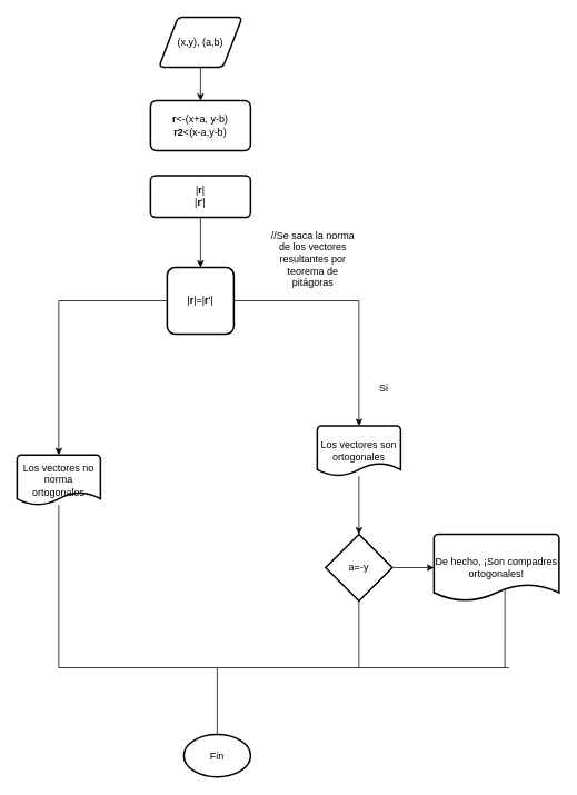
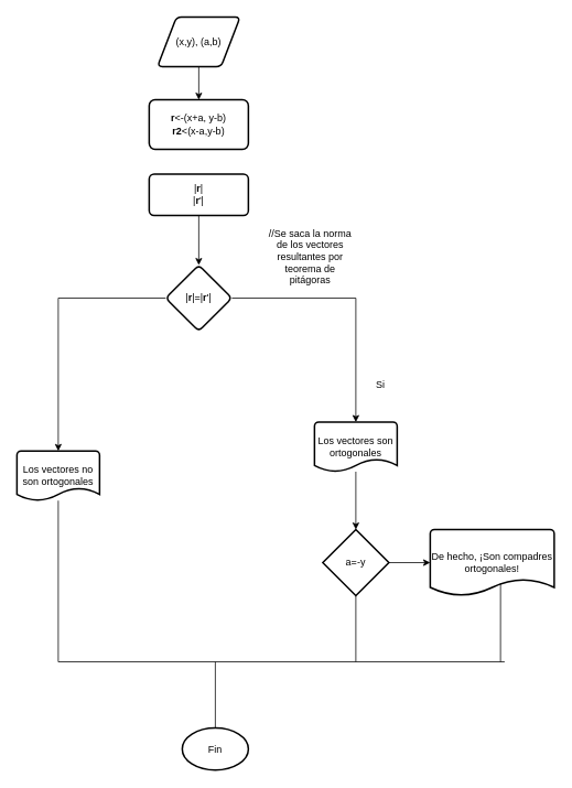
  <mxCell id="0" />
  <mxCell id="1" parent="0" />
  <mxCell id="2" value="" style="edgeStyle=orthogonalEdgeStyle;rounded=0;orthogonalLoop=1;jettySize=auto;html=1;" edge="1" parent="1" source="3" target="4"><mxGeometry relative="1" as="geometry"><mxPoint x="240" y="110" as="targetPoint" /></mxGeometry></mxCell>
  <mxCell id="3" value="(x,y), (a,b)" style="shape=parallelogram;html=1;strokeWidth=2;perimeter=parallelogramPerimeter;whiteSpace=wrap;rounded=1;arcSize=12;size=0.23;" vertex="1" parent="1"><mxGeometry x="190" y="20" width="100" height="60" as="geometry" /></mxCell>
  <mxCell id="4" value="&lt;b&gt;r&lt;/b&gt;&lt;span style=&quot;text-align: left;&quot;&gt;&amp;lt;-(x+a, y-b)&lt;/span&gt;&lt;b&gt;&lt;br&gt;&lt;/b&gt;&lt;b&gt;r2&lt;/b&gt;&lt;span style=&quot;text-align: left;&quot;&gt;&amp;lt;(x-a,y-b)&lt;/span&gt;&lt;b&gt;&lt;br&gt;&lt;/b&gt;" style="whiteSpace=wrap;html=1;strokeWidth=2;rounded=1;arcSize=12;" vertex="1" parent="1"><mxGeometry x="180" y="120" width="120" height="60" as="geometry" /></mxCell>
  <mxCell id="5" value="|&lt;b&gt;r&lt;/b&gt;|&lt;br&gt;|&lt;b&gt;r&lt;/b&gt;'|" style="whiteSpace=wrap;html=1;strokeWidth=2;rounded=1;arcSize=12;" vertex="1" parent="1"><mxGeometry x="180" y="210" width="120" height="50" as="geometry" /></mxCell>
  <mxCell id="6" value="" style="edgeStyle=orthogonalEdgeStyle;rounded=0;orthogonalLoop=1;jettySize=auto;html=1;fontColor=#000000;exitX=0.5;exitY=1;exitDx=0;exitDy=0;" edge="1" parent="1" source="5" target="9"><mxGeometry relative="1" as="geometry"><mxPoint x="240" y="500" as="sourcePoint" /></mxGeometry></mxCell>
  <mxCell id="7" style="edgeStyle=orthogonalEdgeStyle;rounded=0;orthogonalLoop=1;jettySize=auto;html=1;fontColor=#000000;" edge="1" parent="1" source="9" target="10"><mxGeometry relative="1" as="geometry"><mxPoint x="70" y="730" as="targetPoint" /></mxGeometry></mxCell>
  <mxCell id="8" style="edgeStyle=orthogonalEdgeStyle;rounded=0;orthogonalLoop=1;jettySize=auto;html=1;entryX=0.5;entryY=0;entryDx=0;entryDy=0;entryPerimeter=0;fontColor=#000000;" edge="1" parent="1" source="9" target="12"><mxGeometry relative="1" as="geometry" /></mxCell>
- <mxCell id="9" value="|&lt;b&gt;r&lt;/b&gt;|=|&lt;b&gt;r&lt;/b&gt;'|" style="whiteSpace=wrap;html=1;strokeWidth=2;arcSize=12;rounded=1;" vertex="1" parent="1"><mxGeometry x="200" y="320" width="80" height="80" as="geometry" /></mxCell>
- <mxCell id="10" value="Los vectores no norma ortogonales" style="strokeWidth=2;html=1;shape=mxgraph.flowchart.document2;whiteSpace=wrap;size=0.25;fontColor=#000000;" vertex="1" parent="1"><mxGeometry x="20" y="545" width="100" height="60" as="geometry" /></mxCell>
+ <mxCell id="9" value="|&lt;b&gt;r&lt;/b&gt;|=|&lt;b&gt;r&lt;/b&gt;'|" style="rhombus;whiteSpace=wrap;html=1;strokeWidth=2;rounded=1;arcSize=12;" vertex="1" parent="1"><mxGeometry x="200" y="320" width="80" height="80" as="geometry" /></mxCell>
+ <mxCell id="10" value="Los vectores no son ortogonales" style="strokeWidth=2;html=1;shape=mxgraph.flowchart.document2;whiteSpace=wrap;size=0.25;fontColor=#000000;" vertex="1" parent="1"><mxGeometry x="20" y="545" width="100" height="60" as="geometry" /></mxCell>
  <mxCell id="11" value="" style="edgeStyle=orthogonalEdgeStyle;rounded=0;orthogonalLoop=1;jettySize=auto;html=1;fontColor=#000000;" edge="1" parent="1" source="12" target="15"><mxGeometry relative="1" as="geometry" /></mxCell>
  <mxCell id="12" value="Los vectores son ortogonales" style="strokeWidth=2;html=1;shape=mxgraph.flowchart.document2;whiteSpace=wrap;size=0.25;fontColor=#000000;" vertex="1" parent="1"><mxGeometry x="380" y="510" width="100" height="60" as="geometry" /></mxCell>
  <mxCell id="13" value="Si" style="text;html=1;strokeColor=none;fillColor=none;align=center;verticalAlign=middle;whiteSpace=wrap;rounded=0;fontColor=#000000;" vertex="1" parent="1"><mxGeometry x="430" y="450" width="60" height="30" as="geometry" /></mxCell>
  <mxCell id="14" style="edgeStyle=orthogonalEdgeStyle;rounded=0;orthogonalLoop=1;jettySize=auto;html=1;entryX=0;entryY=0.5;entryDx=0;entryDy=0;entryPerimeter=0;fontColor=#000000;" edge="1" parent="1" source="15" target="17"><mxGeometry relative="1" as="geometry" /></mxCell>
  <mxCell id="15" value="a=-y" style="rhombus;whiteSpace=wrap;html=1;fontColor=#000000;strokeWidth=2;" vertex="1" parent="1"><mxGeometry x="390" y="640" width="80" height="80" as="geometry" /></mxCell>
  <mxCell id="16" value="" style="endArrow=none;html=1;rounded=0;fontColor=#000000;entryX=0.5;entryY=1;entryDx=0;entryDy=0;" edge="1" parent="1" target="15"><mxGeometry width="50" height="50" relative="1" as="geometry"><mxPoint x="430" y="800" as="sourcePoint" /><mxPoint x="520" y="950" as="targetPoint" /></mxGeometry></mxCell>
  <mxCell id="17" value="De hecho, ¡Son compadres ortogonales!" style="strokeWidth=2;html=1;shape=mxgraph.flowchart.document2;whiteSpace=wrap;size=0.25;fontColor=#000000;" vertex="1" parent="1"><mxGeometry x="520" y="640" width="150" height="80" as="geometry" /></mxCell>
  <mxCell id="18" value="" style="endArrow=none;html=1;rounded=0;fontColor=#000000;entryX=0.567;entryY=0.813;entryDx=0;entryDy=0;entryPerimeter=0;" edge="1" parent="1" target="17"><mxGeometry width="50" height="50" relative="1" as="geometry"><mxPoint x="605" y="800" as="sourcePoint" /><mxPoint x="570" y="960" as="targetPoint" /></mxGeometry></mxCell>
  <mxCell id="19" value="" style="endArrow=none;html=1;rounded=0;fontColor=#000000;" edge="1" parent="1"><mxGeometry width="50" height="50" relative="1" as="geometry"><mxPoint x="70" y="800" as="sourcePoint" /><mxPoint x="610" y="800" as="targetPoint" /></mxGeometry></mxCell>
  <mxCell id="20" value="" style="endArrow=none;html=1;rounded=0;fontColor=#000000;" edge="1" parent="1" target="10"><mxGeometry width="50" height="50" relative="1" as="geometry"><mxPoint x="70" y="800" as="sourcePoint" /><mxPoint x="69.5" y="800" as="targetPoint" /></mxGeometry></mxCell>
  <mxCell id="21" value="" style="endArrow=none;html=1;rounded=0;fontColor=#000000;" edge="1" parent="1" source="22"><mxGeometry width="50" height="50" relative="1" as="geometry"><mxPoint x="340" y="1070" as="sourcePoint" /><mxPoint x="260" y="800" as="targetPoint" /></mxGeometry></mxCell>
  <mxCell id="22" value="Fin" style="strokeWidth=2;html=1;shape=mxgraph.flowchart.start_1;whiteSpace=wrap;fontColor=#000000;" vertex="1" parent="1"><mxGeometry x="220" y="880" width="80" height="51" as="geometry" /></mxCell>
  <mxCell id="23" value="//Se saca la norma de los vectores resultantes por teorema de pitágoras" style="text;html=1;strokeColor=none;fillColor=none;align=center;verticalAlign=middle;whiteSpace=wrap;rounded=0;fontColor=#000000;" vertex="1" parent="1"><mxGeometry x="320" y="260" width="110" height="100" as="geometry" /></mxCell>
